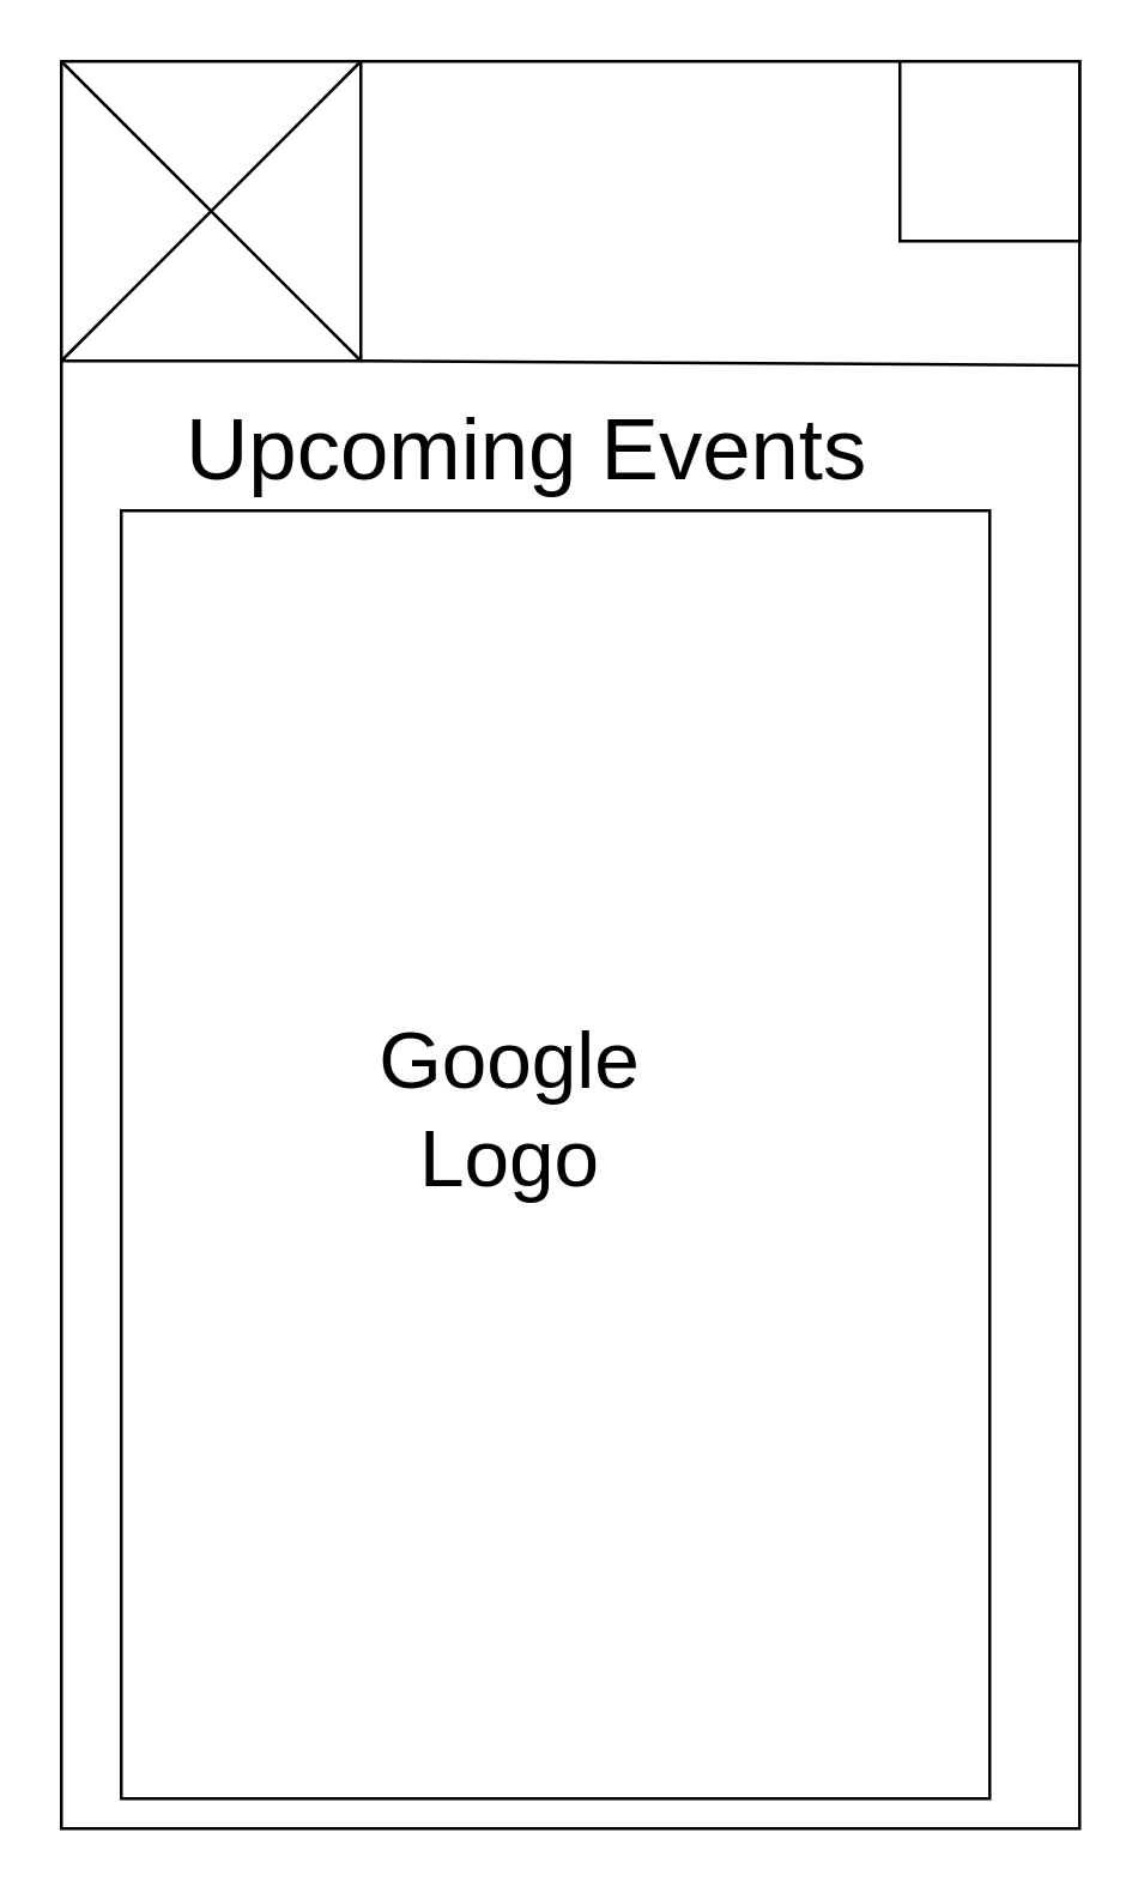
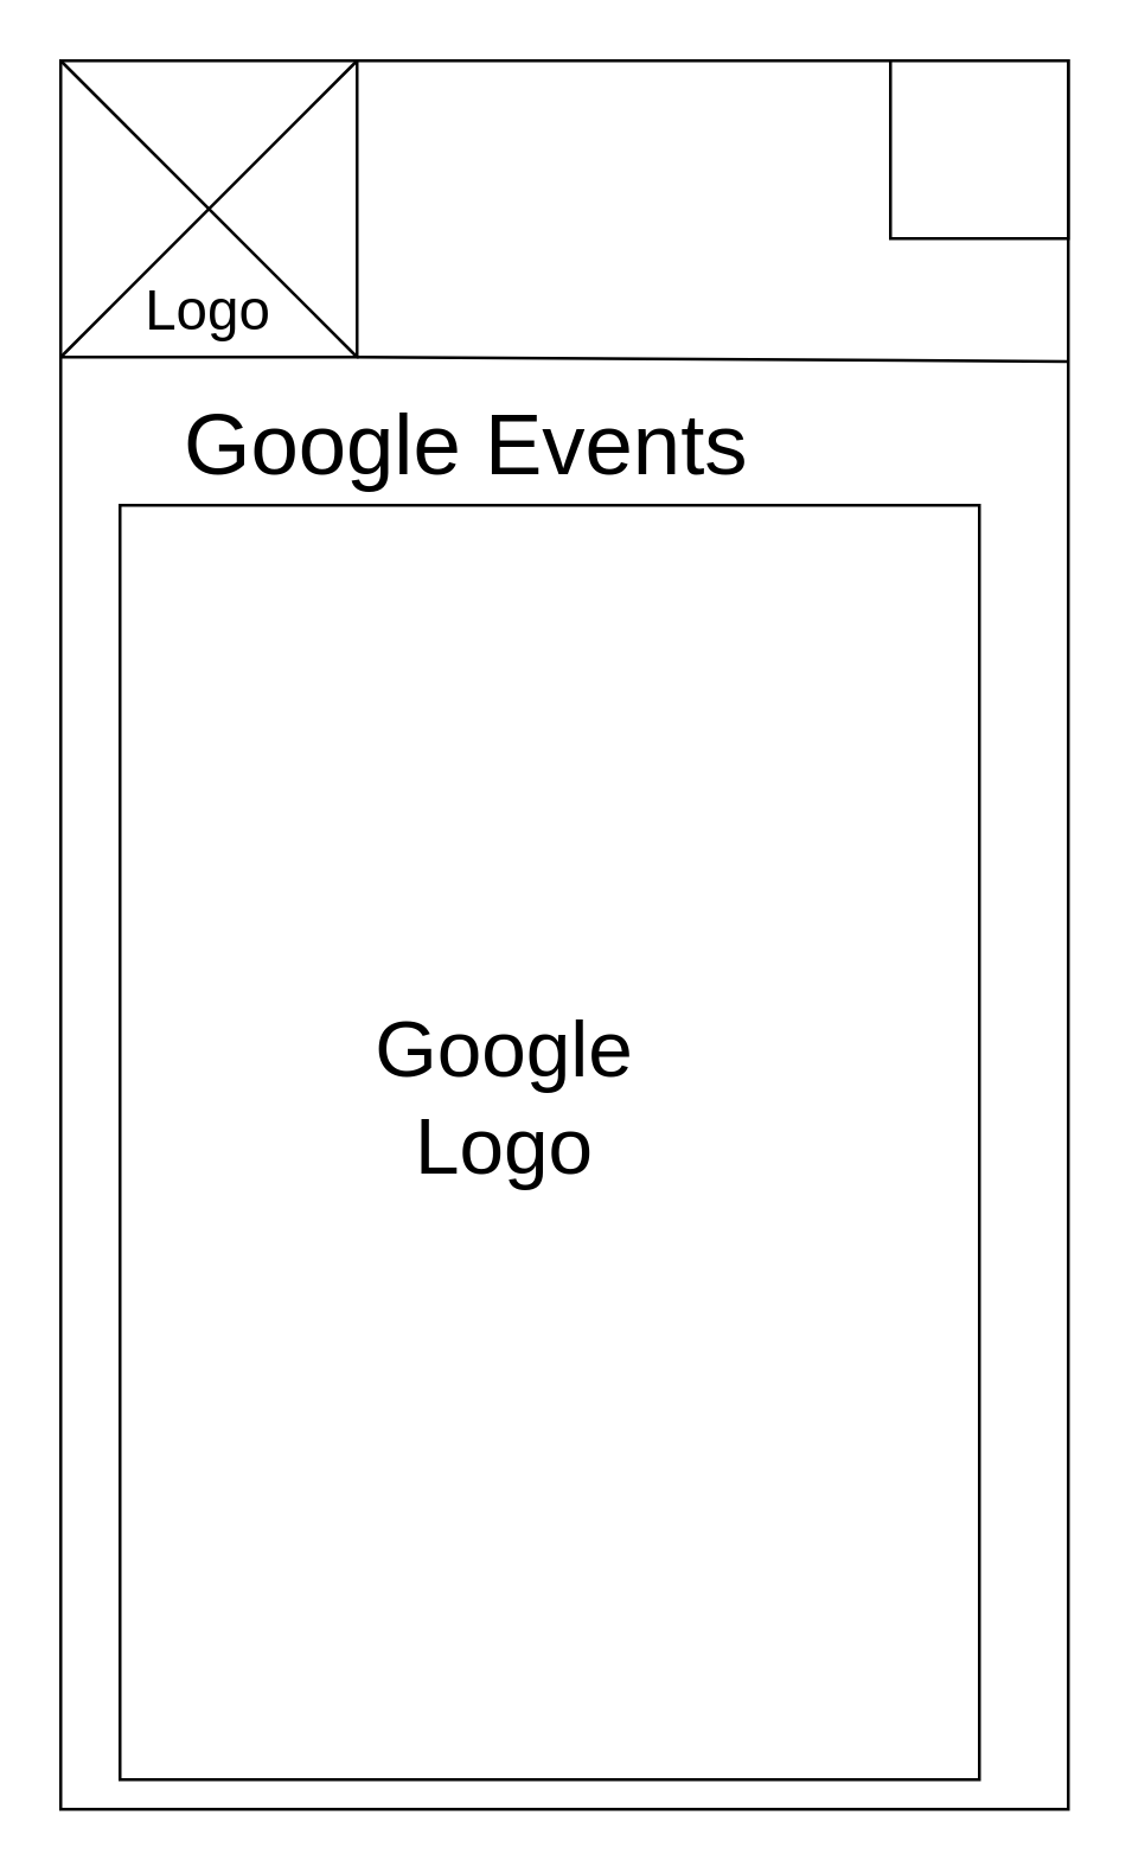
  <mxCell id="0" />
  <mxCell id="1" parent="0" />
  <mxCell id="2" value="" style="rounded=0;whiteSpace=wrap;html=1;" parent="1" vertex="1"><mxGeometry x="20" y="20" width="340" height="590" as="geometry" /></mxCell>
  <mxCell id="3" value="" style="whiteSpace=wrap;html=1;aspect=fixed;" parent="1" vertex="1"><mxGeometry x="300" y="20" width="60" height="60" as="geometry" /></mxCell>
  <mxCell id="4" value="" style="whiteSpace=wrap;html=1;aspect=fixed;" parent="1" vertex="1"><mxGeometry x="20" y="20" width="100" height="100" as="geometry" /></mxCell>
  <mxCell id="5" value="" style="endArrow=none;html=1;entryX=0;entryY=1;entryDx=0;entryDy=0;exitX=1;exitY=0;exitDx=0;exitDy=0;" parent="1" source="4" target="4" edge="1"><mxGeometry width="50" height="50" relative="1" as="geometry"><mxPoint x="190" y="320" as="sourcePoint" /><mxPoint x="240" y="270" as="targetPoint" /></mxGeometry></mxCell>
  <mxCell id="6" value="" style="endArrow=none;html=1;entryX=0;entryY=0;entryDx=0;entryDy=0;exitX=1;exitY=1;exitDx=0;exitDy=0;" parent="1" source="4" target="4" edge="1"><mxGeometry width="50" height="50" relative="1" as="geometry"><mxPoint x="190" y="320" as="sourcePoint" /><mxPoint x="240" y="270" as="targetPoint" /></mxGeometry></mxCell>
+ <mxCell id="7" value="&lt;font style=&quot;font-size: 19px&quot;&gt;Logo&lt;/font&gt;" style="text;html=1;strokeColor=none;fillColor=none;align=center;verticalAlign=middle;whiteSpace=wrap;rounded=0;" parent="1" vertex="1"><mxGeometry x="45" y="90" width="50" height="30" as="geometry" /></mxCell>
  <mxCell id="8" value="" style="endArrow=none;html=1;entryX=1;entryY=0.172;entryDx=0;entryDy=0;entryPerimeter=0;" parent="1" target="2" edge="1"><mxGeometry width="50" height="50" relative="1" as="geometry"><mxPoint x="120" y="120" as="sourcePoint" /><mxPoint x="360" y="280" as="targetPoint" /></mxGeometry></mxCell>
- <mxCell id="9" value="&lt;font style=&quot;font-size: 29px&quot;&gt;Upcoming&amp;nbsp;Events&lt;/font&gt;" style="text;html=1;strokeColor=none;fillColor=none;align=left;verticalAlign=middle;whiteSpace=wrap;rounded=0;" vertex="1" parent="1"><mxGeometry x="60" y="120" width="280" height="60" as="geometry" /></mxCell>
+ <mxCell id="9" value="&lt;font style=&quot;font-size: 29px&quot;&gt;Google&amp;nbsp;Events&lt;/font&gt;" style="text;html=1;strokeColor=none;fillColor=none;align=left;verticalAlign=middle;whiteSpace=wrap;rounded=0;" vertex="1" parent="1"><mxGeometry x="60" y="120" width="280" height="60" as="geometry" /></mxCell>
  <mxCell id="10" value="" style="rounded=0;whiteSpace=wrap;html=1;" vertex="1" parent="1"><mxGeometry x="40" y="170" width="290" height="430" as="geometry" /></mxCell>
  <mxCell id="11" value="&lt;font style=&quot;font-size: 27px&quot;&gt;Google Logo&lt;/font&gt;" style="text;html=1;strokeColor=none;fillColor=none;align=center;verticalAlign=middle;whiteSpace=wrap;rounded=0;" vertex="1" parent="1"><mxGeometry x="150" y="360" width="40" height="20" as="geometry" /></mxCell>
